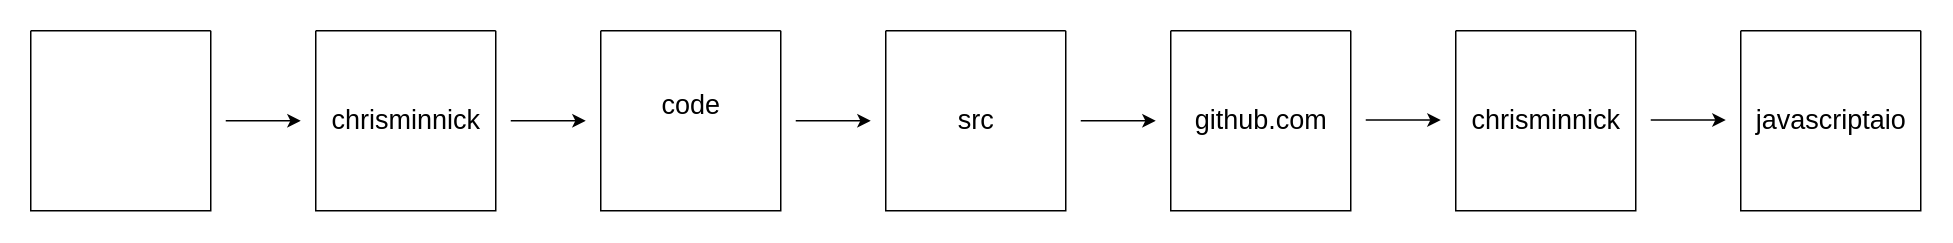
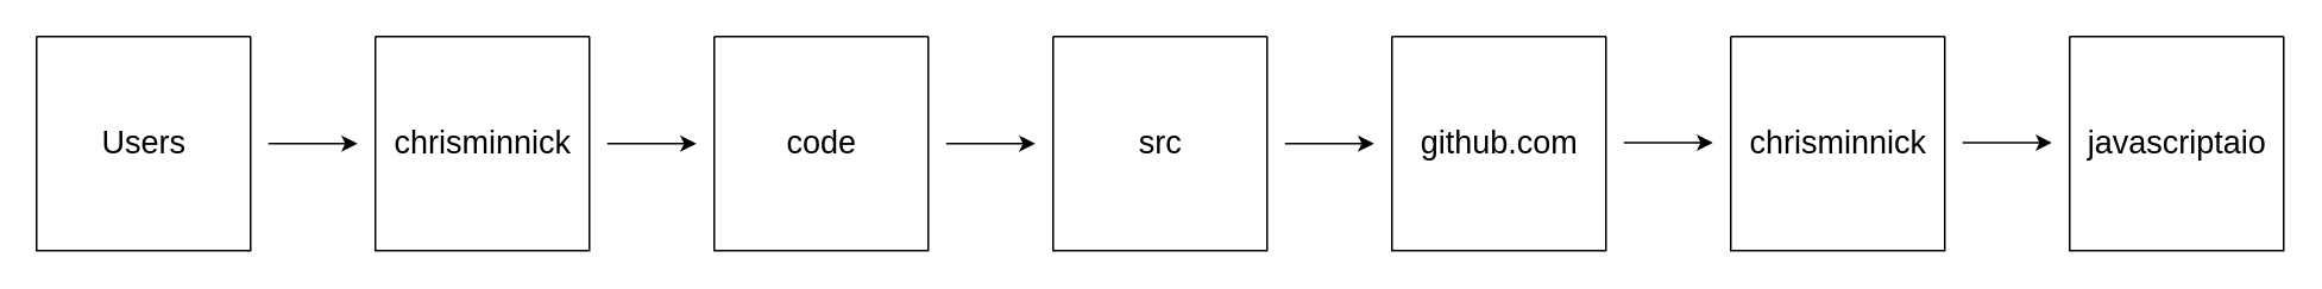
  <mxCell id="0" />
  <mxCell id="1" parent="0" />
  <mxCell id="2" value="" style="swimlane;startSize=0;" vertex="1" parent="1"><mxGeometry x="20" y="20" width="120" height="120" as="geometry" /></mxCell>
+ <mxCell id="3" value="&lt;font style=&quot;font-size: 18px;&quot;&gt;Users&lt;/font&gt;" style="text;html=1;align=center;verticalAlign=middle;resizable=0;points=[];autosize=1;strokeColor=none;fillColor=none;" vertex="1" parent="2"><mxGeometry x="25" y="40" width="70" height="40" as="geometry" /></mxCell>
  <mxCell id="4" value="" style="endArrow=classic;html=1;rounded=0;fontSize=18;" edge="1" parent="1"><mxGeometry width="50" height="50" relative="1" as="geometry"><mxPoint x="150" y="80" as="sourcePoint" /><mxPoint x="200" y="80" as="targetPoint" /></mxGeometry></mxCell>
  <mxCell id="5" value="" style="swimlane;startSize=0;" vertex="1" parent="1"><mxGeometry x="210" y="20" width="120" height="120" as="geometry" /></mxCell>
  <mxCell id="6" value="&lt;font style=&quot;font-size: 18px;&quot;&gt;chrisminnick&lt;/font&gt;" style="text;html=1;align=center;verticalAlign=middle;resizable=0;points=[];autosize=1;strokeColor=none;fillColor=none;" vertex="1" parent="5"><mxGeometry y="40" width="120" height="40" as="geometry" /></mxCell>
  <mxCell id="7" value="" style="endArrow=classic;html=1;rounded=0;fontSize=18;" edge="1" parent="1"><mxGeometry width="50" height="50" relative="1" as="geometry"><mxPoint x="340" y="80" as="sourcePoint" /><mxPoint x="390" y="80" as="targetPoint" /></mxGeometry></mxCell>
  <mxCell id="8" value="" style="swimlane;startSize=0;" vertex="1" parent="1"><mxGeometry x="400" y="20" width="120" height="120" as="geometry" /></mxCell>
- <mxCell id="9" value="&lt;font style=&quot;font-size: 18px;&quot;&gt;code&lt;/font&gt;" style="text;html=1;align=center;verticalAlign=middle;resizable=0;points=[];autosize=1;strokeColor=none;fillColor=none;" vertex="1" parent="8"><mxGeometry x="30" y="30" width="60" height="40" as="geometry" /></mxCell>
+ <mxCell id="9" value="&lt;font style=&quot;font-size: 18px;&quot;&gt;code&lt;/font&gt;" style="text;html=1;align=center;verticalAlign=middle;resizable=0;points=[];autosize=1;strokeColor=none;fillColor=none;" vertex="1" parent="8"><mxGeometry x="30" y="40" width="60" height="40" as="geometry" /></mxCell>
  <mxCell id="10" value="" style="endArrow=classic;html=1;rounded=0;fontSize=18;" edge="1" parent="1"><mxGeometry width="50" height="50" relative="1" as="geometry"><mxPoint x="530" y="80" as="sourcePoint" /><mxPoint x="580" y="80" as="targetPoint" /></mxGeometry></mxCell>
  <mxCell id="11" value="" style="swimlane;startSize=0;" vertex="1" parent="1"><mxGeometry x="590" y="20" width="120" height="120" as="geometry" /></mxCell>
  <mxCell id="12" value="&lt;span style=&quot;font-size: 18px;&quot;&gt;src&lt;/span&gt;" style="text;html=1;align=center;verticalAlign=middle;resizable=0;points=[];autosize=1;strokeColor=none;fillColor=none;" vertex="1" parent="11"><mxGeometry x="35" y="40" width="50" height="40" as="geometry" /></mxCell>
  <mxCell id="13" value="" style="endArrow=classic;html=1;rounded=0;fontSize=18;" edge="1" parent="1"><mxGeometry width="50" height="50" relative="1" as="geometry"><mxPoint x="720" y="80" as="sourcePoint" /><mxPoint x="770" y="80" as="targetPoint" /></mxGeometry></mxCell>
  <mxCell id="14" value="" style="swimlane;startSize=0;" vertex="1" parent="1"><mxGeometry x="780" y="20" width="120" height="120" as="geometry" /></mxCell>
  <mxCell id="15" value="&lt;font style=&quot;font-size: 18px;&quot;&gt;github.com&lt;/font&gt;" style="text;html=1;align=center;verticalAlign=middle;resizable=0;points=[];autosize=1;strokeColor=none;fillColor=none;" vertex="1" parent="14"><mxGeometry x="5" y="40" width="110" height="40" as="geometry" /></mxCell>
  <mxCell id="16" value="" style="endArrow=classic;html=1;rounded=0;fontSize=18;" edge="1" parent="1"><mxGeometry width="50" height="50" relative="1" as="geometry"><mxPoint x="910" y="79.5" as="sourcePoint" /><mxPoint x="960" y="79.5" as="targetPoint" /></mxGeometry></mxCell>
  <mxCell id="17" value="" style="swimlane;startSize=0;" vertex="1" parent="1"><mxGeometry x="970" y="20" width="120" height="120" as="geometry" /></mxCell>
  <mxCell id="18" value="&lt;font style=&quot;font-size: 18px;&quot;&gt;chrisminnick&lt;/font&gt;" style="text;html=1;align=center;verticalAlign=middle;resizable=0;points=[];autosize=1;strokeColor=none;fillColor=none;" vertex="1" parent="17"><mxGeometry y="40" width="120" height="40" as="geometry" /></mxCell>
  <mxCell id="19" value="" style="endArrow=classic;html=1;rounded=0;fontSize=18;" edge="1" parent="1"><mxGeometry width="50" height="50" relative="1" as="geometry"><mxPoint x="1100" y="79.5" as="sourcePoint" /><mxPoint x="1150" y="79.5" as="targetPoint" /></mxGeometry></mxCell>
  <mxCell id="20" value="" style="swimlane;startSize=0;" vertex="1" parent="1"><mxGeometry x="1160" y="20" width="120" height="120" as="geometry" /></mxCell>
  <mxCell id="21" value="&lt;font style=&quot;font-size: 18px;&quot;&gt;javascriptaio&lt;/font&gt;" style="text;html=1;align=center;verticalAlign=middle;resizable=0;points=[];autosize=1;strokeColor=none;fillColor=none;" vertex="1" parent="20"><mxGeometry y="40" width="120" height="40" as="geometry" /></mxCell>
